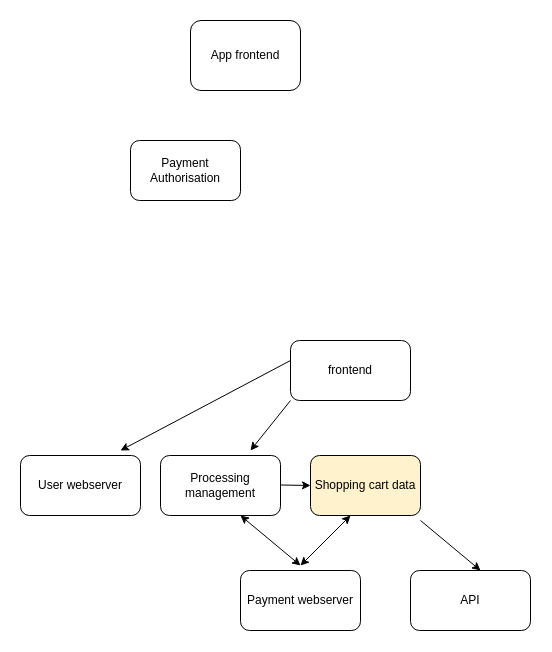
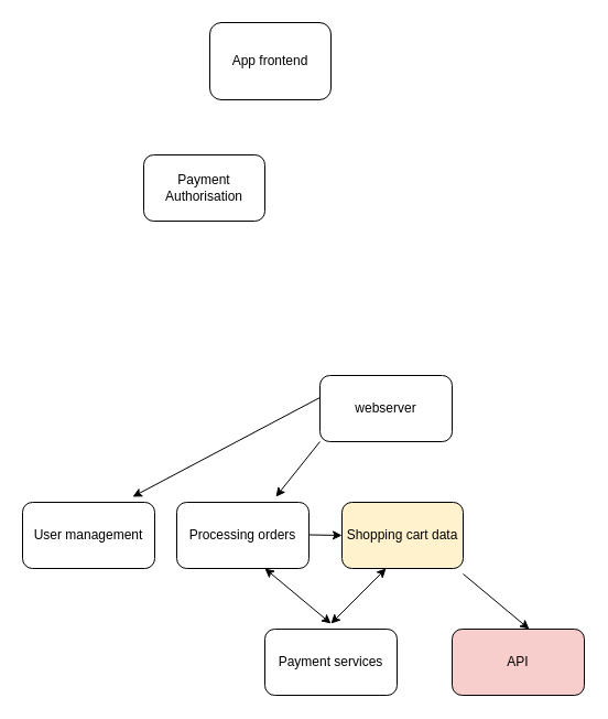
  <mxCell id="0" />
  <mxCell id="1" parent="0" />
  <mxCell id="2" value="App frontend" style="rounded=1;whiteSpace=wrap;html=1;" vertex="1" parent="1"><mxGeometry x="190" y="20" width="110" height="70" as="geometry" /></mxCell>
  <mxCell id="3" value="Payment Authorisation" style="rounded=1;whiteSpace=wrap;html=1;" vertex="1" parent="1"><mxGeometry x="130" y="140" width="110" height="60" as="geometry" /></mxCell>
- <mxCell id="4" value="User webserver" style="rounded=1;whiteSpace=wrap;html=1;" vertex="1" parent="1"><mxGeometry x="20" y="455" width="120" height="60" as="geometry" /></mxCell>
- <mxCell id="5" value="API" style="rounded=1;whiteSpace=wrap;html=1;" vertex="1" parent="1"><mxGeometry x="410" y="570" width="120" height="60" as="geometry" /></mxCell>
+ <mxCell id="4" value="User management" style="rounded=1;whiteSpace=wrap;html=1;" vertex="1" parent="1"><mxGeometry x="20" y="455" width="120" height="60" as="geometry" /></mxCell>
+ <mxCell id="5" value="API" style="rounded=1;whiteSpace=wrap;html=1;fillColor=#f8cecc;" vertex="1" parent="1"><mxGeometry x="410" y="570" width="120" height="60" as="geometry" /></mxCell>
  <mxCell id="6" value="Shopping cart data" style="rounded=1;whiteSpace=wrap;html=1;fillColor=#fff2cc;" vertex="1" parent="1"><mxGeometry x="310" y="455" width="110" height="60" as="geometry" /></mxCell>
- <mxCell id="7" value="Processing management" style="rounded=1;whiteSpace=wrap;html=1;" vertex="1" parent="1"><mxGeometry x="160" y="455" width="120" height="60" as="geometry" /></mxCell>
- <mxCell id="8" value="Payment webserver" style="rounded=1;whiteSpace=wrap;html=1;" vertex="1" parent="1"><mxGeometry x="240" y="570" width="120" height="60" as="geometry" /></mxCell>
- <mxCell id="9" value="frontend" style="rounded=1;whiteSpace=wrap;html=1;" vertex="1" parent="1"><mxGeometry x="290" y="340" width="120" height="60" as="geometry" /></mxCell>
+ <mxCell id="7" value="Processing orders" style="rounded=1;whiteSpace=wrap;html=1;" vertex="1" parent="1"><mxGeometry x="160" y="455" width="120" height="60" as="geometry" /></mxCell>
+ <mxCell id="8" value="Payment services" style="rounded=1;whiteSpace=wrap;html=1;" vertex="1" parent="1"><mxGeometry x="240" y="570" width="120" height="60" as="geometry" /></mxCell>
+ <mxCell id="9" value="webserver" style="rounded=1;whiteSpace=wrap;html=1;" vertex="1" parent="1"><mxGeometry x="290" y="340" width="120" height="60" as="geometry" /></mxCell>
  <mxCell id="10" value="" style="endArrow=classic;html=1;exitX=0;exitY=1;exitDx=0;exitDy=0;" edge="1" parent="1" source="9"><mxGeometry width="50" height="50" relative="1" as="geometry"><mxPoint x="310" y="390" as="sourcePoint" /><mxPoint x="250" y="450" as="targetPoint" /></mxGeometry></mxCell>
  <mxCell id="11" value="" style="endArrow=classic;html=1;" edge="1" parent="1"><mxGeometry width="50" height="50" relative="1" as="geometry"><mxPoint x="280" y="484.5" as="sourcePoint" /><mxPoint x="310" y="485" as="targetPoint" /></mxGeometry></mxCell>
  <mxCell id="12" value="" style="endArrow=classic;startArrow=classic;html=1;" edge="1" parent="1"><mxGeometry width="50" height="50" relative="1" as="geometry"><mxPoint x="300" y="565" as="sourcePoint" /><mxPoint x="350" y="515" as="targetPoint" /></mxGeometry></mxCell>
  <mxCell id="13" value="" style="endArrow=classic;startArrow=classic;html=1;" edge="1" parent="1"><mxGeometry width="50" height="50" relative="1" as="geometry"><mxPoint x="300" y="565" as="sourcePoint" /><mxPoint x="240" y="515" as="targetPoint" /></mxGeometry></mxCell>
  <mxCell id="14" value="" style="endArrow=classic;html=1;" edge="1" parent="1"><mxGeometry width="50" height="50" relative="1" as="geometry"><mxPoint x="290" y="360" as="sourcePoint" /><mxPoint x="120" y="450" as="targetPoint" /></mxGeometry></mxCell>
  <mxCell id="15" value="" style="endArrow=classic;html=1;" edge="1" parent="1"><mxGeometry width="50" height="50" relative="1" as="geometry"><mxPoint x="420" y="520" as="sourcePoint" /><mxPoint x="480" y="570" as="targetPoint" /></mxGeometry></mxCell>
